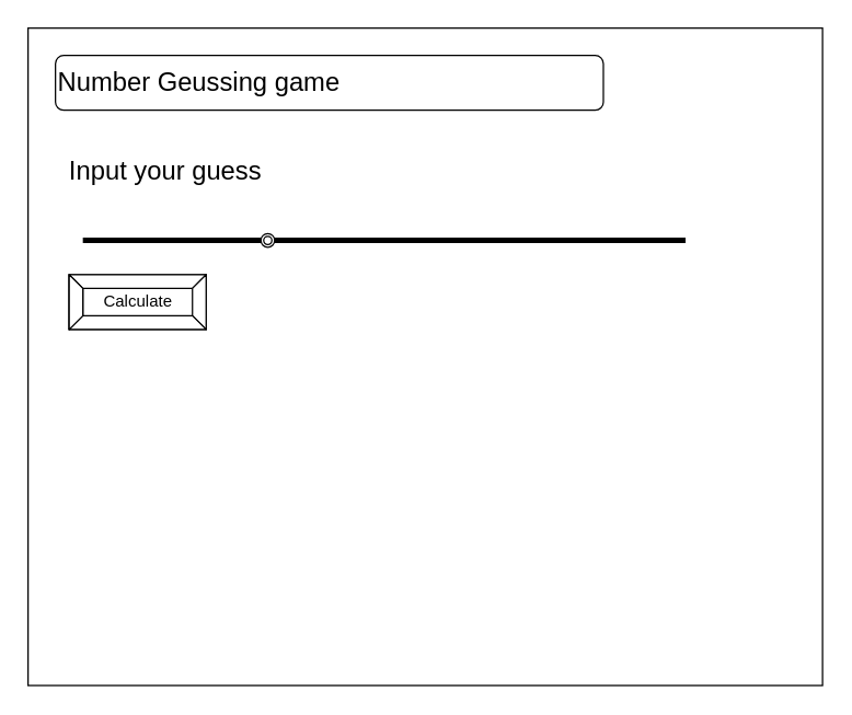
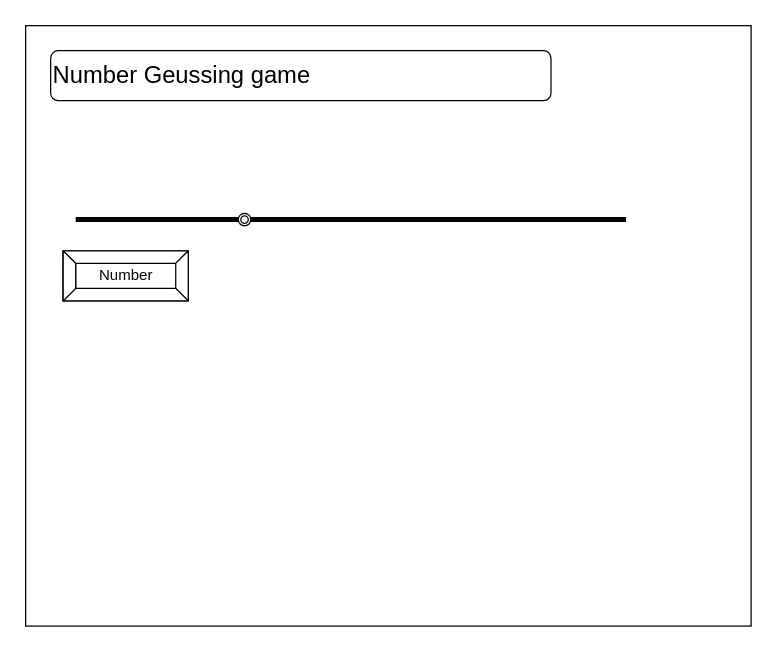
  <mxCell id="0" />
  <mxCell id="1" parent="0" />
  <mxCell id="2" value="" style="rounded=0;whiteSpace=wrap;html=1;" parent="1" vertex="1"><mxGeometry x="20" y="20" width="580" height="480" as="geometry" /></mxCell>
  <mxCell id="3" value="&lt;font style=&quot;font-size: 19px&quot;&gt;Number Geussing game&lt;/font&gt;" style="whiteSpace=wrap;html=1;align=left;rounded=1;" parent="1" vertex="1"><mxGeometry x="40" y="40" width="400" height="40" as="geometry" /></mxCell>
- <mxCell id="4" value="Calculate" style="labelPosition=center;verticalLabelPosition=middle;align=center;html=1;shape=mxgraph.basic.button;dx=10;" parent="1" vertex="1"><mxGeometry x="50" y="200" width="100" height="40" as="geometry" /></mxCell>
+ <mxCell id="4" value="Number" style="labelPosition=center;verticalLabelPosition=middle;align=center;html=1;shape=mxgraph.basic.button;dx=10;" parent="1" vertex="1"><mxGeometry x="50" y="200" width="100" height="40" as="geometry" /></mxCell>
  <mxCell id="5" value="" style="line;strokeWidth=4;html=1;perimeter=backbonePerimeter;points=[];outlineConnect=0;fontSize=19;" vertex="1" parent="1"><mxGeometry x="60" y="170" width="440" height="10" as="geometry" /></mxCell>
  <mxCell id="6" value="" style="ellipse;shape=doubleEllipse;whiteSpace=wrap;html=1;aspect=fixed;fontSize=19;" vertex="1" parent="1"><mxGeometry x="190" y="170" width="10" height="10" as="geometry" /></mxCell>
- <mxCell id="7" value="Input your guess" style="text;html=1;align=center;verticalAlign=middle;resizable=0;points=[];autosize=1;strokeColor=none;fillColor=none;fontSize=19;" vertex="1" parent="1"><mxGeometry x="40" y="110" width="160" height="30" as="geometry" /></mxCell>
